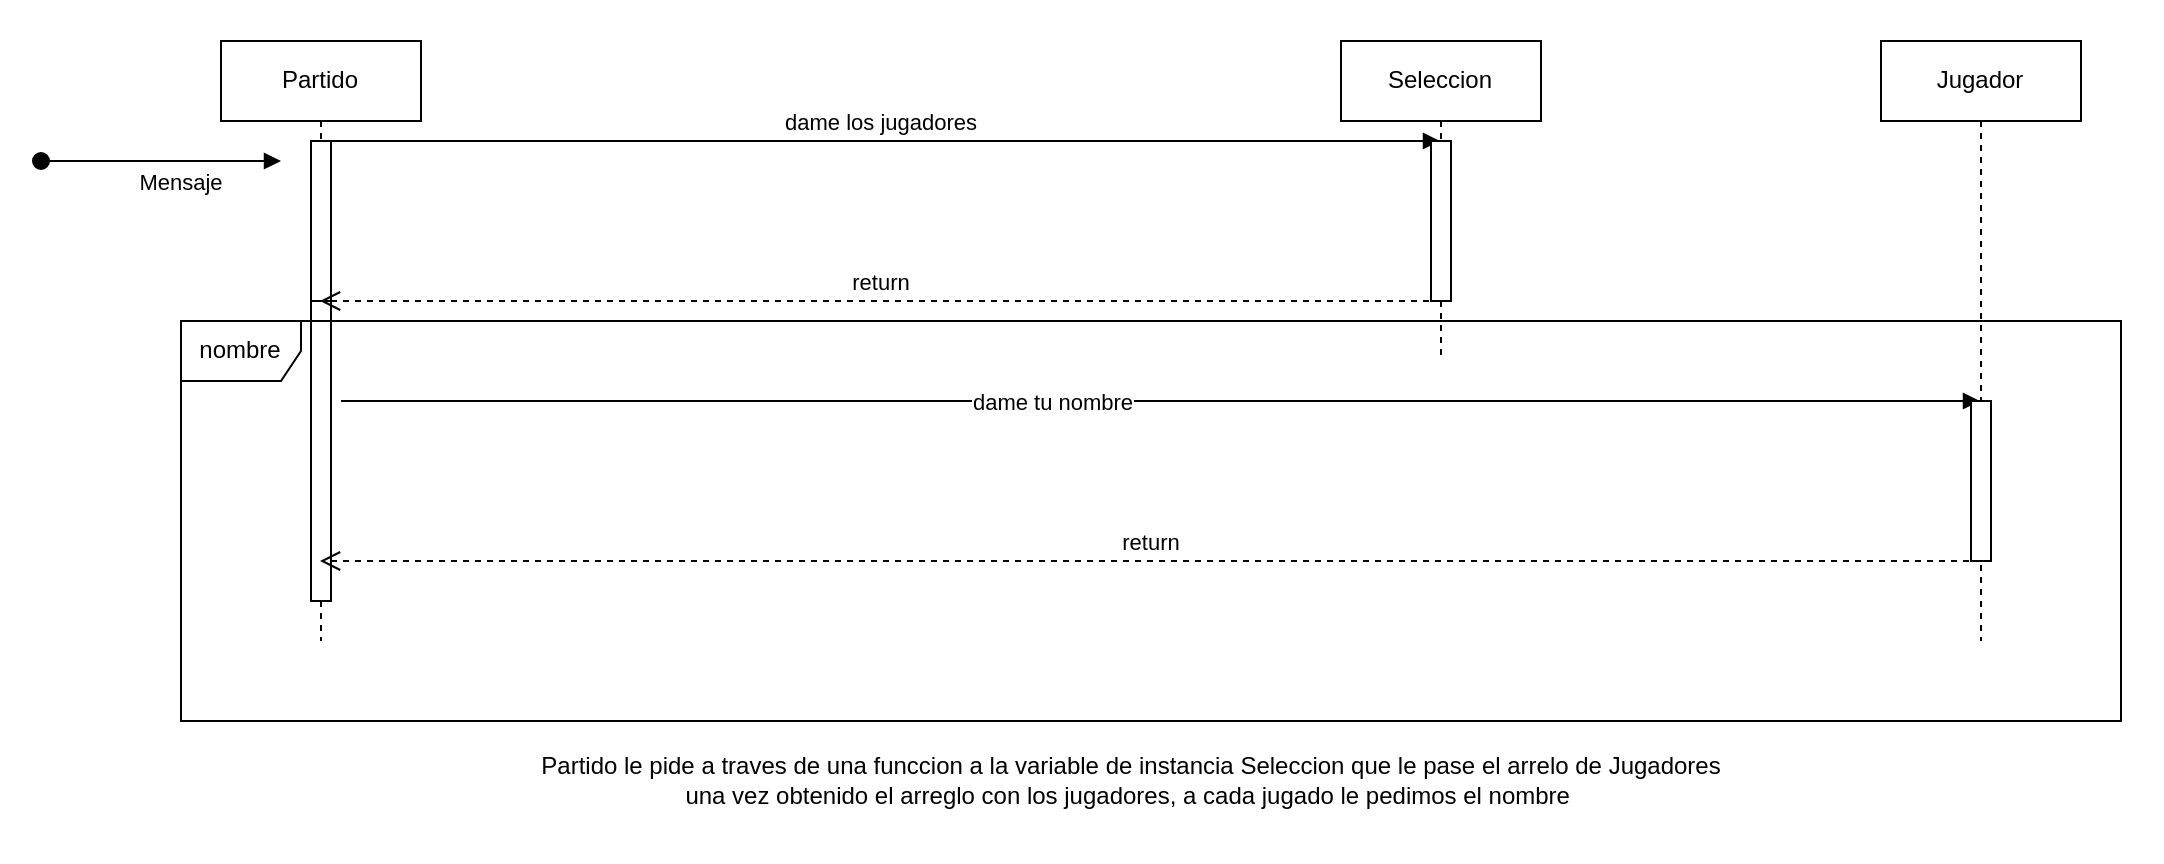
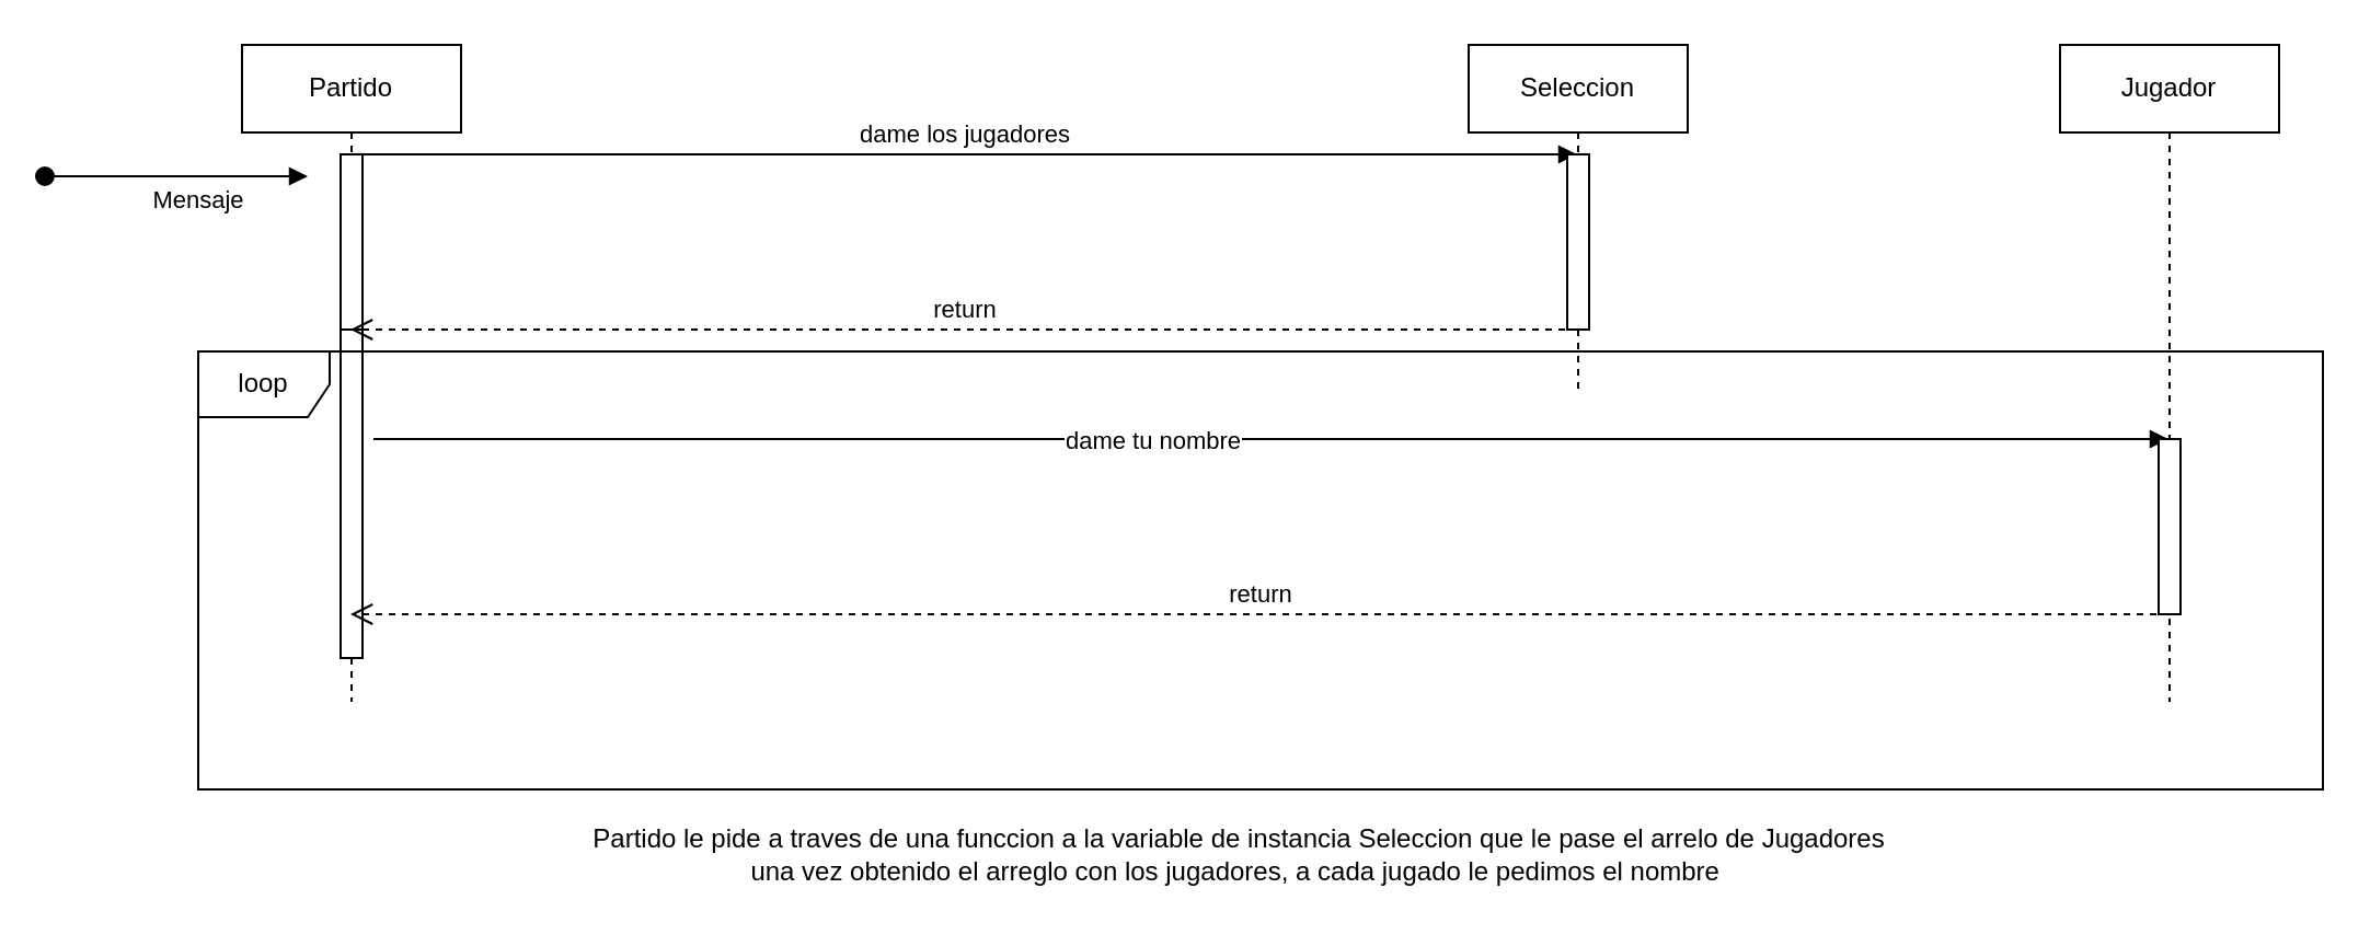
  <mxCell id="0" />
  <mxCell id="1" parent="0" />
  <mxCell id="2" value="Mensaje" style="html=1;verticalAlign=bottom;startArrow=oval;startFill=1;endArrow=block;startSize=8;rounded=0;" parent="1" edge="1"><mxGeometry x="0.167" y="-20" width="60" relative="1" as="geometry"><mxPoint x="20" y="80" as="sourcePoint" /><mxPoint x="140" y="80" as="targetPoint" /><mxPoint as="offset" /></mxGeometry></mxCell>
  <mxCell id="3" value="Partido" style="shape=umlLifeline;perimeter=lifelinePerimeter;whiteSpace=wrap;html=1;container=1;collapsible=0;recursiveResize=0;outlineConnect=0;" parent="1" vertex="1"><mxGeometry x="110" y="20" width="100" height="300" as="geometry" /></mxCell>
  <mxCell id="4" value="" style="html=1;points=[];perimeter=orthogonalPerimeter;" parent="3" vertex="1"><mxGeometry x="45" y="50" width="10" height="80" as="geometry" /></mxCell>
  <mxCell id="5" value="dame los jugadores" style="html=1;verticalAlign=bottom;endArrow=block;rounded=0;" edge="1" parent="3" target="8"><mxGeometry width="80" relative="1" as="geometry"><mxPoint x="50" y="50" as="sourcePoint" /><mxPoint x="130" y="50" as="targetPoint" /></mxGeometry></mxCell>
  <mxCell id="6" value="" style="html=1;points=[];perimeter=orthogonalPerimeter;" vertex="1" parent="3"><mxGeometry x="45" y="130" width="10" height="150" as="geometry" /></mxCell>
  <mxCell id="7" value="dame tu nombre" style="html=1;verticalAlign=bottom;endArrow=block;rounded=0;" edge="1" parent="3" target="11"><mxGeometry x="-0.132" y="-10" width="80" relative="1" as="geometry"><mxPoint x="60" y="180" as="sourcePoint" /><mxPoint x="130" y="180" as="targetPoint" /><mxPoint as="offset" /></mxGeometry></mxCell>
  <mxCell id="8" value="Seleccion" style="shape=umlLifeline;perimeter=lifelinePerimeter;whiteSpace=wrap;html=1;container=1;collapsible=0;recursiveResize=0;outlineConnect=0;" parent="1" vertex="1"><mxGeometry x="670" y="20" width="100" height="160" as="geometry" /></mxCell>
  <mxCell id="9" value="" style="html=1;points=[];perimeter=orthogonalPerimeter;" parent="8" vertex="1"><mxGeometry x="45" y="50" width="10" height="80" as="geometry" /></mxCell>
  <mxCell id="10" value="return" style="html=1;verticalAlign=bottom;endArrow=open;dashed=1;endSize=8;rounded=0;" edge="1" parent="1" target="3"><mxGeometry relative="1" as="geometry"><mxPoint x="720" y="150" as="sourcePoint" /><mxPoint x="640" y="150" as="targetPoint" /></mxGeometry></mxCell>
  <mxCell id="11" value="Jugador" style="shape=umlLifeline;perimeter=lifelinePerimeter;whiteSpace=wrap;html=1;container=1;collapsible=0;recursiveResize=0;outlineConnect=0;" vertex="1" parent="1"><mxGeometry x="940" y="20" width="100" height="300" as="geometry" /></mxCell>
  <mxCell id="12" value="" style="html=1;points=[];perimeter=orthogonalPerimeter;" vertex="1" parent="11"><mxGeometry x="45" y="180" width="10" height="80" as="geometry" /></mxCell>
  <mxCell id="13" value="return" style="html=1;verticalAlign=bottom;endArrow=open;dashed=1;endSize=8;rounded=0;" edge="1" parent="1" target="3"><mxGeometry relative="1" as="geometry"><mxPoint x="990" y="280" as="sourcePoint" /><mxPoint x="910" y="280" as="targetPoint" /></mxGeometry></mxCell>
- <mxCell id="14" value="nombre" style="shape=umlFrame;whiteSpace=wrap;html=1;" vertex="1" parent="1"><mxGeometry x="90" y="160" width="970" height="200" as="geometry" /></mxCell>
+ <mxCell id="14" value="loop" style="shape=umlFrame;whiteSpace=wrap;html=1;" vertex="1" parent="1"><mxGeometry x="90" y="160" width="970" height="200" as="geometry" /></mxCell>
  <mxCell id="15" value="Partido le pide a traves de una funccion a la variable de instancia Seleccion que le pase el arrelo de Jugadores&lt;br&gt;una vez obtenido el arreglo con los jugadores, a cada jugado le pedimos el nombre&amp;nbsp;" style="text;html=1;align=center;verticalAlign=middle;resizable=0;points=[];autosize=1;strokeColor=none;fillColor=none;" vertex="1" parent="1"><mxGeometry x="260" y="370" width="610" height="40" as="geometry" /></mxCell>
